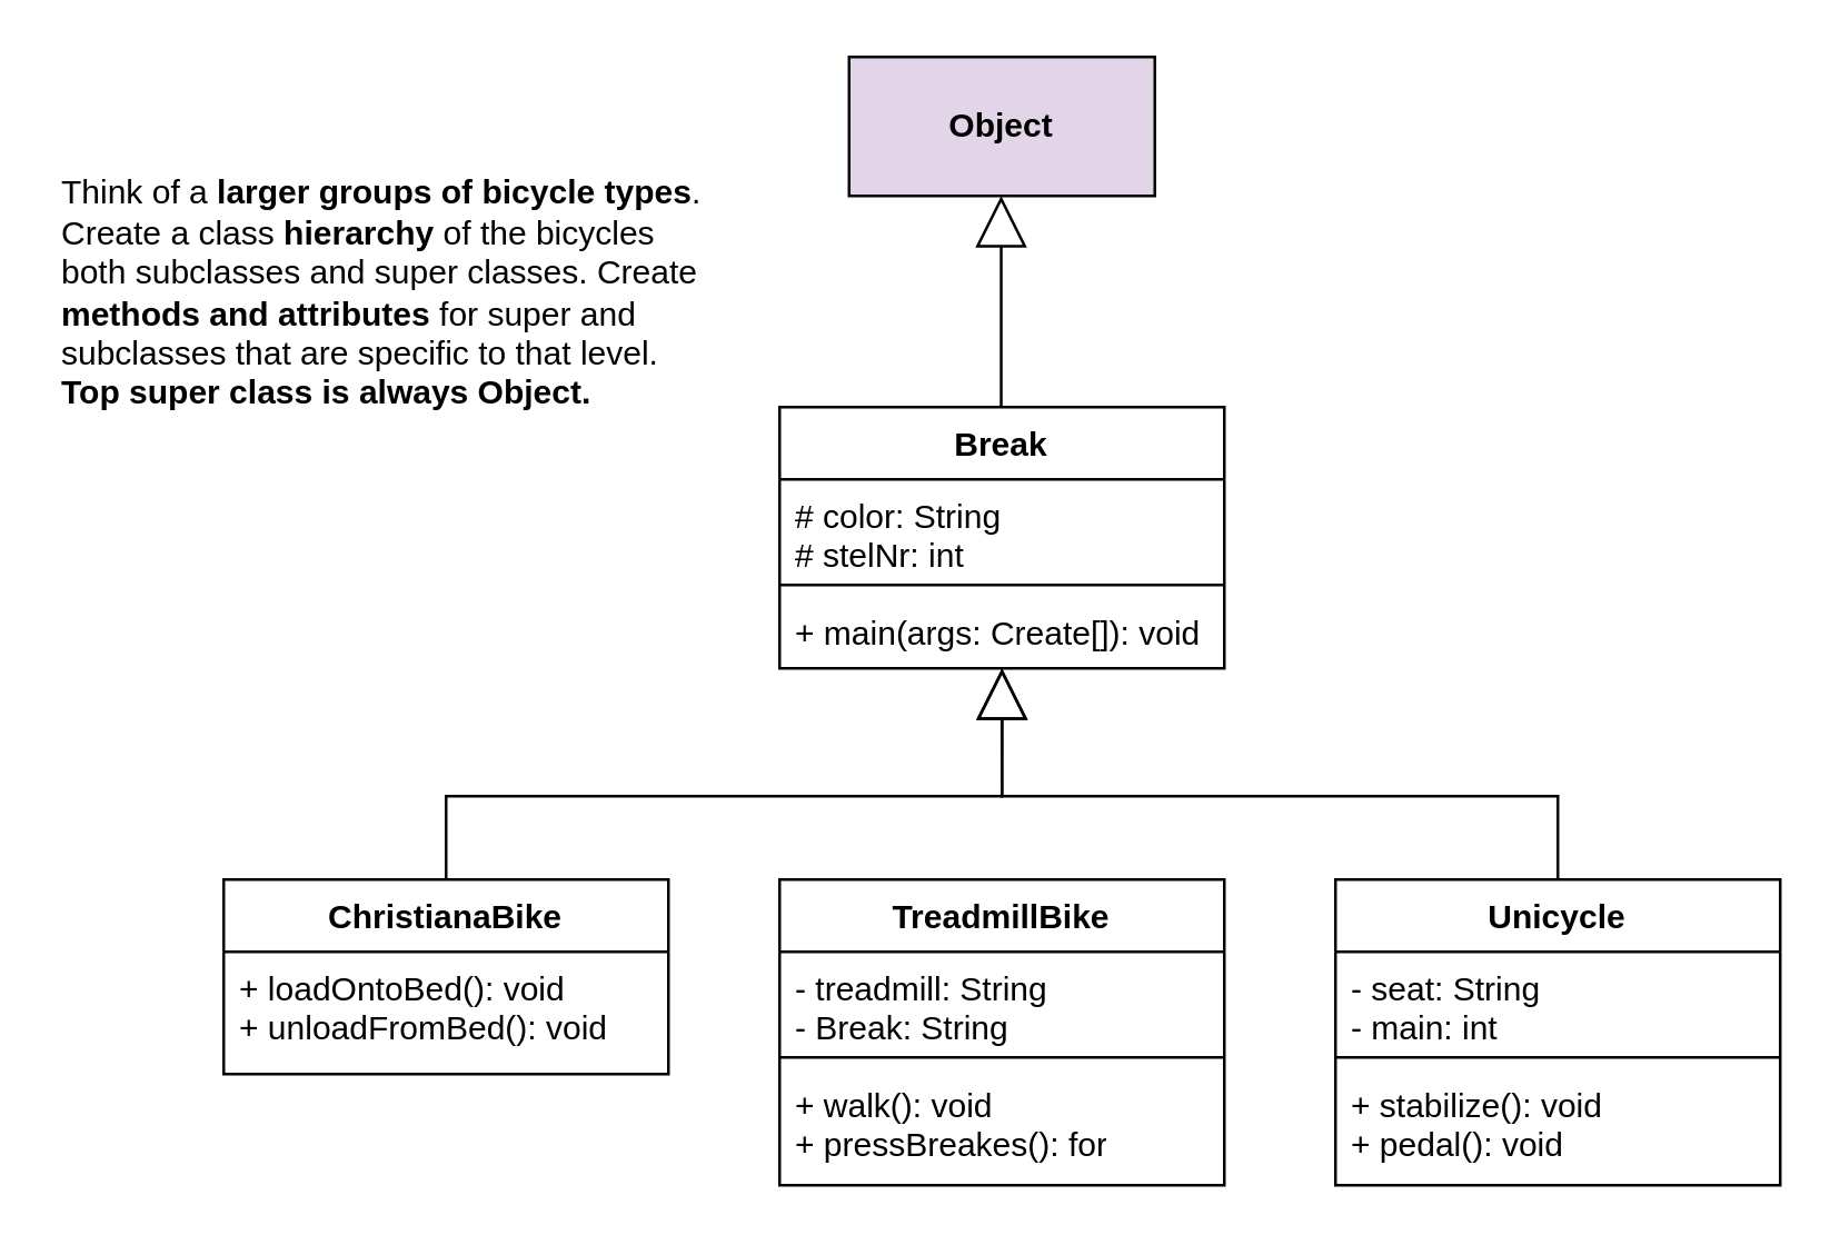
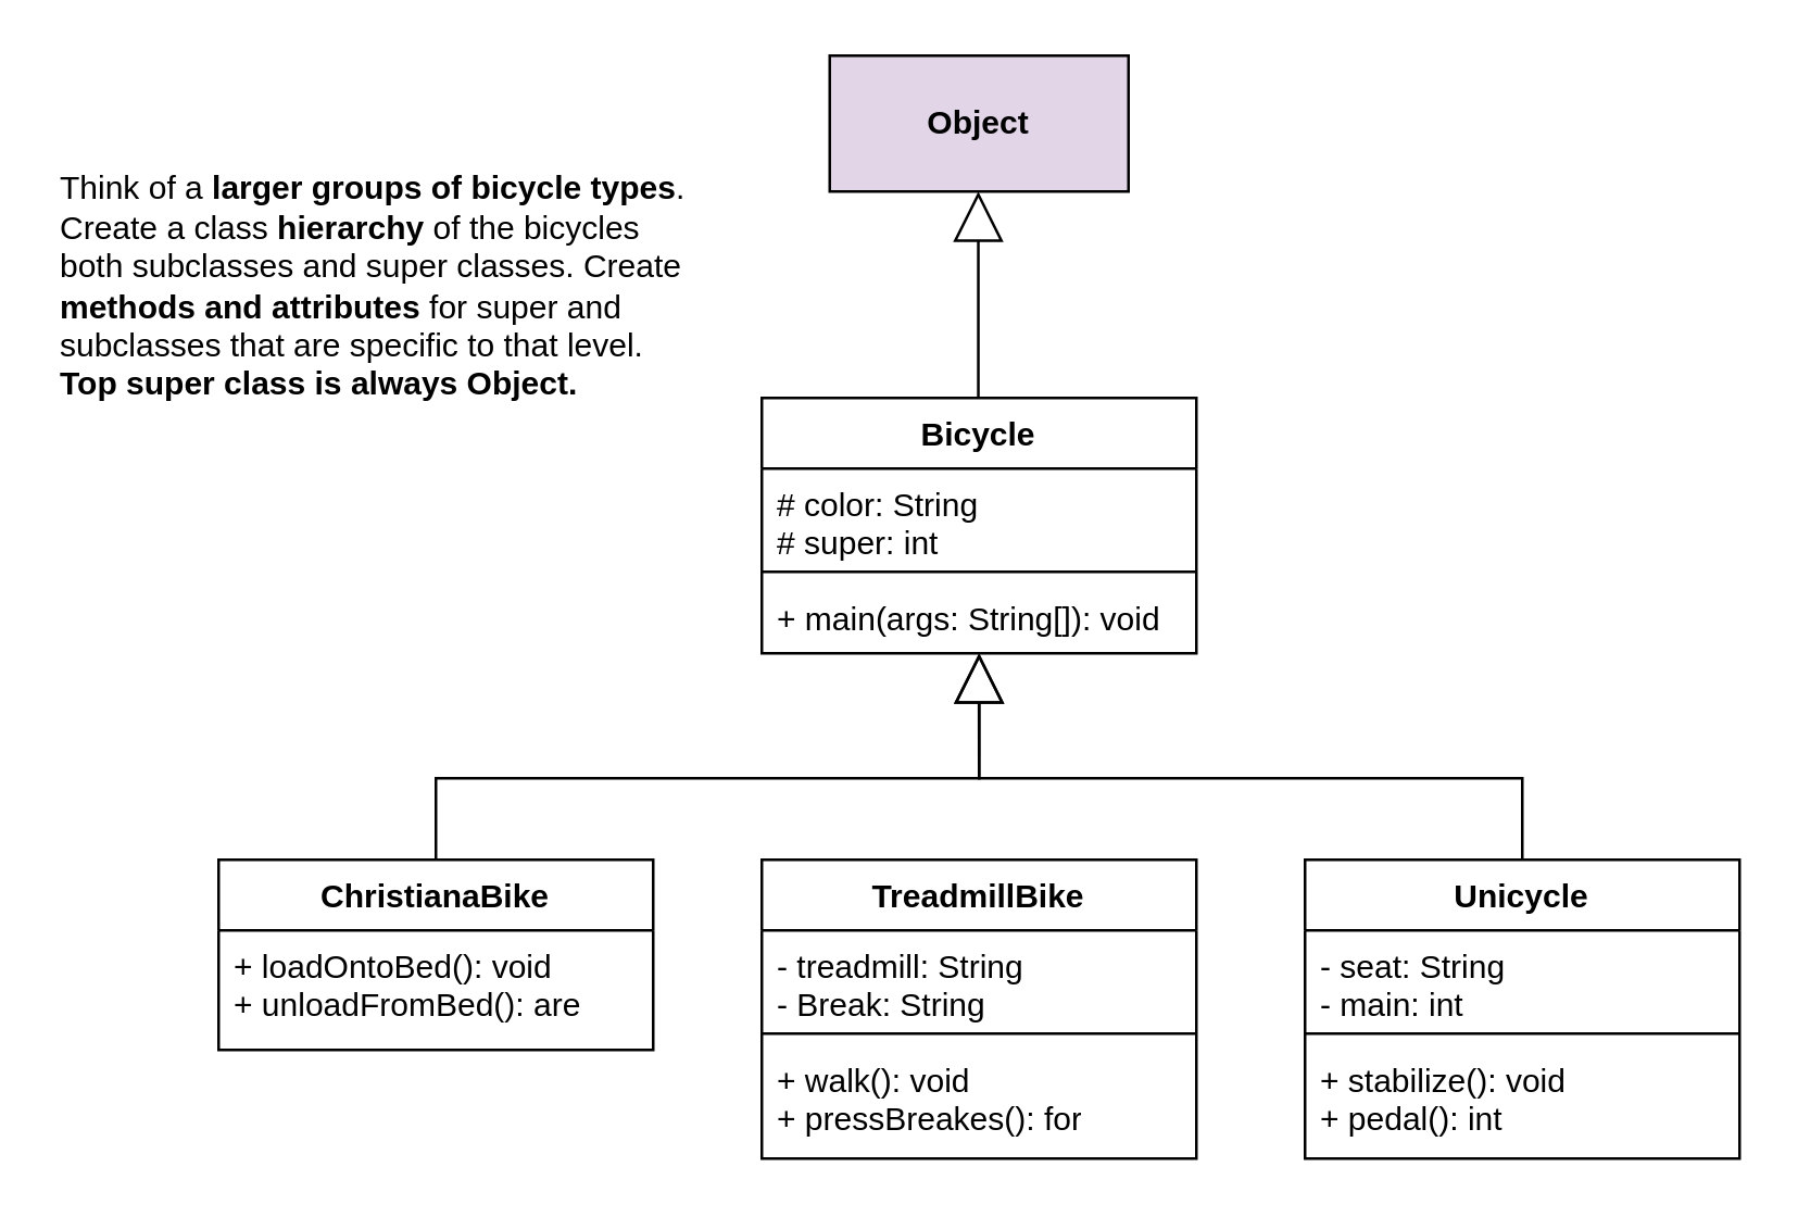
  <mxCell id="0" />
  <mxCell id="1" parent="0" />
- <mxCell id="2" value="Break" style="swimlane;fontStyle=1;align=center;verticalAlign=top;childLayout=stackLayout;horizontal=1;startSize=26;horizontalStack=0;resizeParent=1;resizeParentMax=0;resizeLast=0;collapsible=1;marginBottom=0;whiteSpace=wrap;html=1;" vertex="1" parent="1"><mxGeometry x="280" y="146" width="160" height="94" as="geometry" /></mxCell>
- <mxCell id="3" value="# color: String&lt;div&gt;# stelNr: int&lt;/div&gt;" style="text;strokeColor=none;fillColor=none;align=left;verticalAlign=top;spacingLeft=4;spacingRight=4;overflow=hidden;rotatable=0;points=[[0,0.5],[1,0.5]];portConstraint=eastwest;whiteSpace=wrap;html=1;" vertex="1" parent="2"><mxGeometry y="26" width="160" height="34" as="geometry" /></mxCell>
+ <mxCell id="2" value="Bicycle" style="swimlane;fontStyle=1;align=center;verticalAlign=top;childLayout=stackLayout;horizontal=1;startSize=26;horizontalStack=0;resizeParent=1;resizeParentMax=0;resizeLast=0;collapsible=1;marginBottom=0;whiteSpace=wrap;html=1;" vertex="1" parent="1"><mxGeometry x="280" y="146" width="160" height="94" as="geometry" /></mxCell>
+ <mxCell id="3" value="# color: String&lt;div&gt;# super: int&lt;/div&gt;" style="text;strokeColor=none;fillColor=none;align=left;verticalAlign=top;spacingLeft=4;spacingRight=4;overflow=hidden;rotatable=0;points=[[0,0.5],[1,0.5]];portConstraint=eastwest;whiteSpace=wrap;html=1;" vertex="1" parent="2"><mxGeometry y="26" width="160" height="34" as="geometry" /></mxCell>
  <mxCell id="4" value="" style="line;strokeWidth=1;fillColor=none;align=left;verticalAlign=middle;spacingTop=-1;spacingLeft=3;spacingRight=3;rotatable=0;labelPosition=right;points=[];portConstraint=eastwest;strokeColor=inherit;" vertex="1" parent="2"><mxGeometry y="60" width="160" height="8" as="geometry" /></mxCell>
- <mxCell id="5" value="+ main(args: Create[]): void" style="text;strokeColor=none;fillColor=none;align=left;verticalAlign=top;spacingLeft=4;spacingRight=4;overflow=hidden;rotatable=0;points=[[0,0.5],[1,0.5]];portConstraint=eastwest;whiteSpace=wrap;html=1;" vertex="1" parent="2"><mxGeometry y="68" width="160" height="26" as="geometry" /></mxCell>
+ <mxCell id="5" value="+ main(args: String[]): void" style="text;strokeColor=none;fillColor=none;align=left;verticalAlign=top;spacingLeft=4;spacingRight=4;overflow=hidden;rotatable=0;points=[[0,0.5],[1,0.5]];portConstraint=eastwest;whiteSpace=wrap;html=1;" vertex="1" parent="2"><mxGeometry y="68" width="160" height="26" as="geometry" /></mxCell>
  <mxCell id="6" value="ChristianaBike" style="swimlane;fontStyle=1;align=center;verticalAlign=top;childLayout=stackLayout;horizontal=1;startSize=26;horizontalStack=0;resizeParent=1;resizeParentMax=0;resizeLast=0;collapsible=1;marginBottom=0;whiteSpace=wrap;html=1;" vertex="1" parent="1"><mxGeometry x="80" y="316" width="160" height="70" as="geometry" /></mxCell>
- <mxCell id="7" value="+ loadOntoBed(): void&lt;div&gt;+ unloadFromBed(): void&lt;/div&gt;" style="text;strokeColor=none;fillColor=none;align=left;verticalAlign=top;spacingLeft=4;spacingRight=4;overflow=hidden;rotatable=0;points=[[0,0.5],[1,0.5]];portConstraint=eastwest;whiteSpace=wrap;html=1;" vertex="1" parent="6"><mxGeometry y="26" width="160" height="44" as="geometry" /></mxCell>
+ <mxCell id="7" value="+ loadOntoBed(): void&lt;div&gt;+ unloadFromBed(): are&lt;/div&gt;" style="text;strokeColor=none;fillColor=none;align=left;verticalAlign=top;spacingLeft=4;spacingRight=4;overflow=hidden;rotatable=0;points=[[0,0.5],[1,0.5]];portConstraint=eastwest;whiteSpace=wrap;html=1;" vertex="1" parent="6"><mxGeometry y="26" width="160" height="44" as="geometry" /></mxCell>
  <mxCell id="8" value="TreadmillBike" style="swimlane;fontStyle=1;align=center;verticalAlign=top;childLayout=stackLayout;horizontal=1;startSize=26;horizontalStack=0;resizeParent=1;resizeParentMax=0;resizeLast=0;collapsible=1;marginBottom=0;whiteSpace=wrap;html=1;" vertex="1" parent="1"><mxGeometry x="280" y="316" width="160" height="110" as="geometry" /></mxCell>
  <mxCell id="9" value="- treadmill: String&lt;div&gt;- Break: String&lt;/div&gt;" style="text;strokeColor=none;fillColor=none;align=left;verticalAlign=top;spacingLeft=4;spacingRight=4;overflow=hidden;rotatable=0;points=[[0,0.5],[1,0.5]];portConstraint=eastwest;whiteSpace=wrap;html=1;" vertex="1" parent="8"><mxGeometry y="26" width="160" height="34" as="geometry" /></mxCell>
  <mxCell id="10" value="" style="line;strokeWidth=1;fillColor=none;align=left;verticalAlign=middle;spacingTop=-1;spacingLeft=3;spacingRight=3;rotatable=0;labelPosition=right;points=[];portConstraint=eastwest;strokeColor=inherit;" vertex="1" parent="8"><mxGeometry y="60" width="160" height="8" as="geometry" /></mxCell>
  <mxCell id="11" value="+ walk(): void&lt;div&gt;+ pressBreakes(): for&lt;/div&gt;" style="text;strokeColor=none;fillColor=none;align=left;verticalAlign=top;spacingLeft=4;spacingRight=4;overflow=hidden;rotatable=0;points=[[0,0.5],[1,0.5]];portConstraint=eastwest;whiteSpace=wrap;html=1;" vertex="1" parent="8"><mxGeometry y="68" width="160" height="42" as="geometry" /></mxCell>
  <mxCell id="12" value="Unicycle" style="swimlane;fontStyle=1;align=center;verticalAlign=top;childLayout=stackLayout;horizontal=1;startSize=26;horizontalStack=0;resizeParent=1;resizeParentMax=0;resizeLast=0;collapsible=1;marginBottom=0;whiteSpace=wrap;html=1;" vertex="1" parent="1"><mxGeometry x="480" y="316" width="160" height="110" as="geometry" /></mxCell>
  <mxCell id="13" value="- seat: String&lt;div&gt;- main: int&lt;/div&gt;" style="text;strokeColor=none;fillColor=none;align=left;verticalAlign=top;spacingLeft=4;spacingRight=4;overflow=hidden;rotatable=0;points=[[0,0.5],[1,0.5]];portConstraint=eastwest;whiteSpace=wrap;html=1;" vertex="1" parent="12"><mxGeometry y="26" width="160" height="34" as="geometry" /></mxCell>
  <mxCell id="14" value="" style="line;strokeWidth=1;fillColor=none;align=left;verticalAlign=middle;spacingTop=-1;spacingLeft=3;spacingRight=3;rotatable=0;labelPosition=right;points=[];portConstraint=eastwest;strokeColor=inherit;" vertex="1" parent="12"><mxGeometry y="60" width="160" height="8" as="geometry" /></mxCell>
- <mxCell id="15" value="+ stabilize(): void&lt;div&gt;+ pedal(): void&lt;/div&gt;" style="text;strokeColor=none;fillColor=none;align=left;verticalAlign=top;spacingLeft=4;spacingRight=4;overflow=hidden;rotatable=0;points=[[0,0.5],[1,0.5]];portConstraint=eastwest;whiteSpace=wrap;html=1;" vertex="1" parent="12"><mxGeometry y="68" width="160" height="42" as="geometry" /></mxCell>
+ <mxCell id="15" value="+ stabilize(): void&lt;div&gt;+ pedal(): int&lt;/div&gt;" style="text;strokeColor=none;fillColor=none;align=left;verticalAlign=top;spacingLeft=4;spacingRight=4;overflow=hidden;rotatable=0;points=[[0,0.5],[1,0.5]];portConstraint=eastwest;whiteSpace=wrap;html=1;" vertex="1" parent="12"><mxGeometry y="68" width="160" height="42" as="geometry" /></mxCell>
  <mxCell id="16" value="" style="endArrow=block;endSize=16;endFill=0;html=1;rounded=0;entryX=0.5;entryY=1;entryDx=0;entryDy=0;exitX=0.5;exitY=0;exitDx=0;exitDy=0;" edge="1" parent="1" source="12"><mxGeometry width="160" relative="1" as="geometry"><mxPoint x="420" y="286" as="sourcePoint" /><mxPoint x="359.94" y="240" as="targetPoint" /><Array as="points"><mxPoint x="560" y="286" /><mxPoint x="360" y="286" /></Array></mxGeometry></mxCell>
  <mxCell id="17" value="" style="endArrow=block;endSize=16;endFill=0;html=1;rounded=0;entryX=0.5;entryY=1;entryDx=0;entryDy=0;exitX=0.5;exitY=0;exitDx=0;exitDy=0;" edge="1" parent="1" source="6"><mxGeometry width="160" relative="1" as="geometry"><mxPoint x="160" y="316" as="sourcePoint" /><mxPoint x="360.06" y="240" as="targetPoint" /><Array as="points"><mxPoint x="160" y="286" /><mxPoint x="360" y="286" /></Array></mxGeometry></mxCell>
  <mxCell id="18" value="&lt;b&gt;Object&lt;/b&gt;" style="html=1;whiteSpace=wrap;fillColor=#e1d5e7;" vertex="1" parent="1"><mxGeometry x="305" y="20" width="110" height="50" as="geometry" /></mxCell>
  <mxCell id="19" value="" style="endArrow=block;endSize=16;endFill=0;html=1;rounded=0;entryX=0.5;entryY=1;entryDx=0;entryDy=0;exitX=0.5;exitY=0;exitDx=0;exitDy=0;" edge="1" parent="1"><mxGeometry width="160" relative="1" as="geometry"><mxPoint x="359.71" y="146" as="sourcePoint" /><mxPoint x="359.71" y="70" as="targetPoint" /></mxGeometry></mxCell>
  <mxCell id="20" value="&lt;span style=&quot;font-family: Arial, sans-serif; color: rgb(0, 0, 0); background-color: transparent; font-style: normal; font-variant: normal; text-decoration: none; vertical-align: baseline; white-space: pre-wrap;&quot; id=&quot;docs-internal-guid-c2c242c7-7fff-af02-169f-c6b5b1f4bcf4&quot;&gt;&lt;font style=&quot;font-size: 12px;&quot;&gt;Think of a &lt;b&gt;larger groups of bicycle types&lt;/b&gt;. Create a class &lt;b&gt;hierarchy&lt;/b&gt; of the bicycles both subclasses and super classes. Create &lt;b&gt;methods and attributes&lt;/b&gt; for super and subclasses that are specific to that level. &lt;b&gt;Top super class is always Object.&lt;/b&gt;&lt;/font&gt;&lt;/span&gt;" style="text;html=1;align=left;verticalAlign=middle;whiteSpace=wrap;rounded=0;" vertex="1" parent="1"><mxGeometry x="20" y="50" width="240" height="110" as="geometry" /></mxCell>
